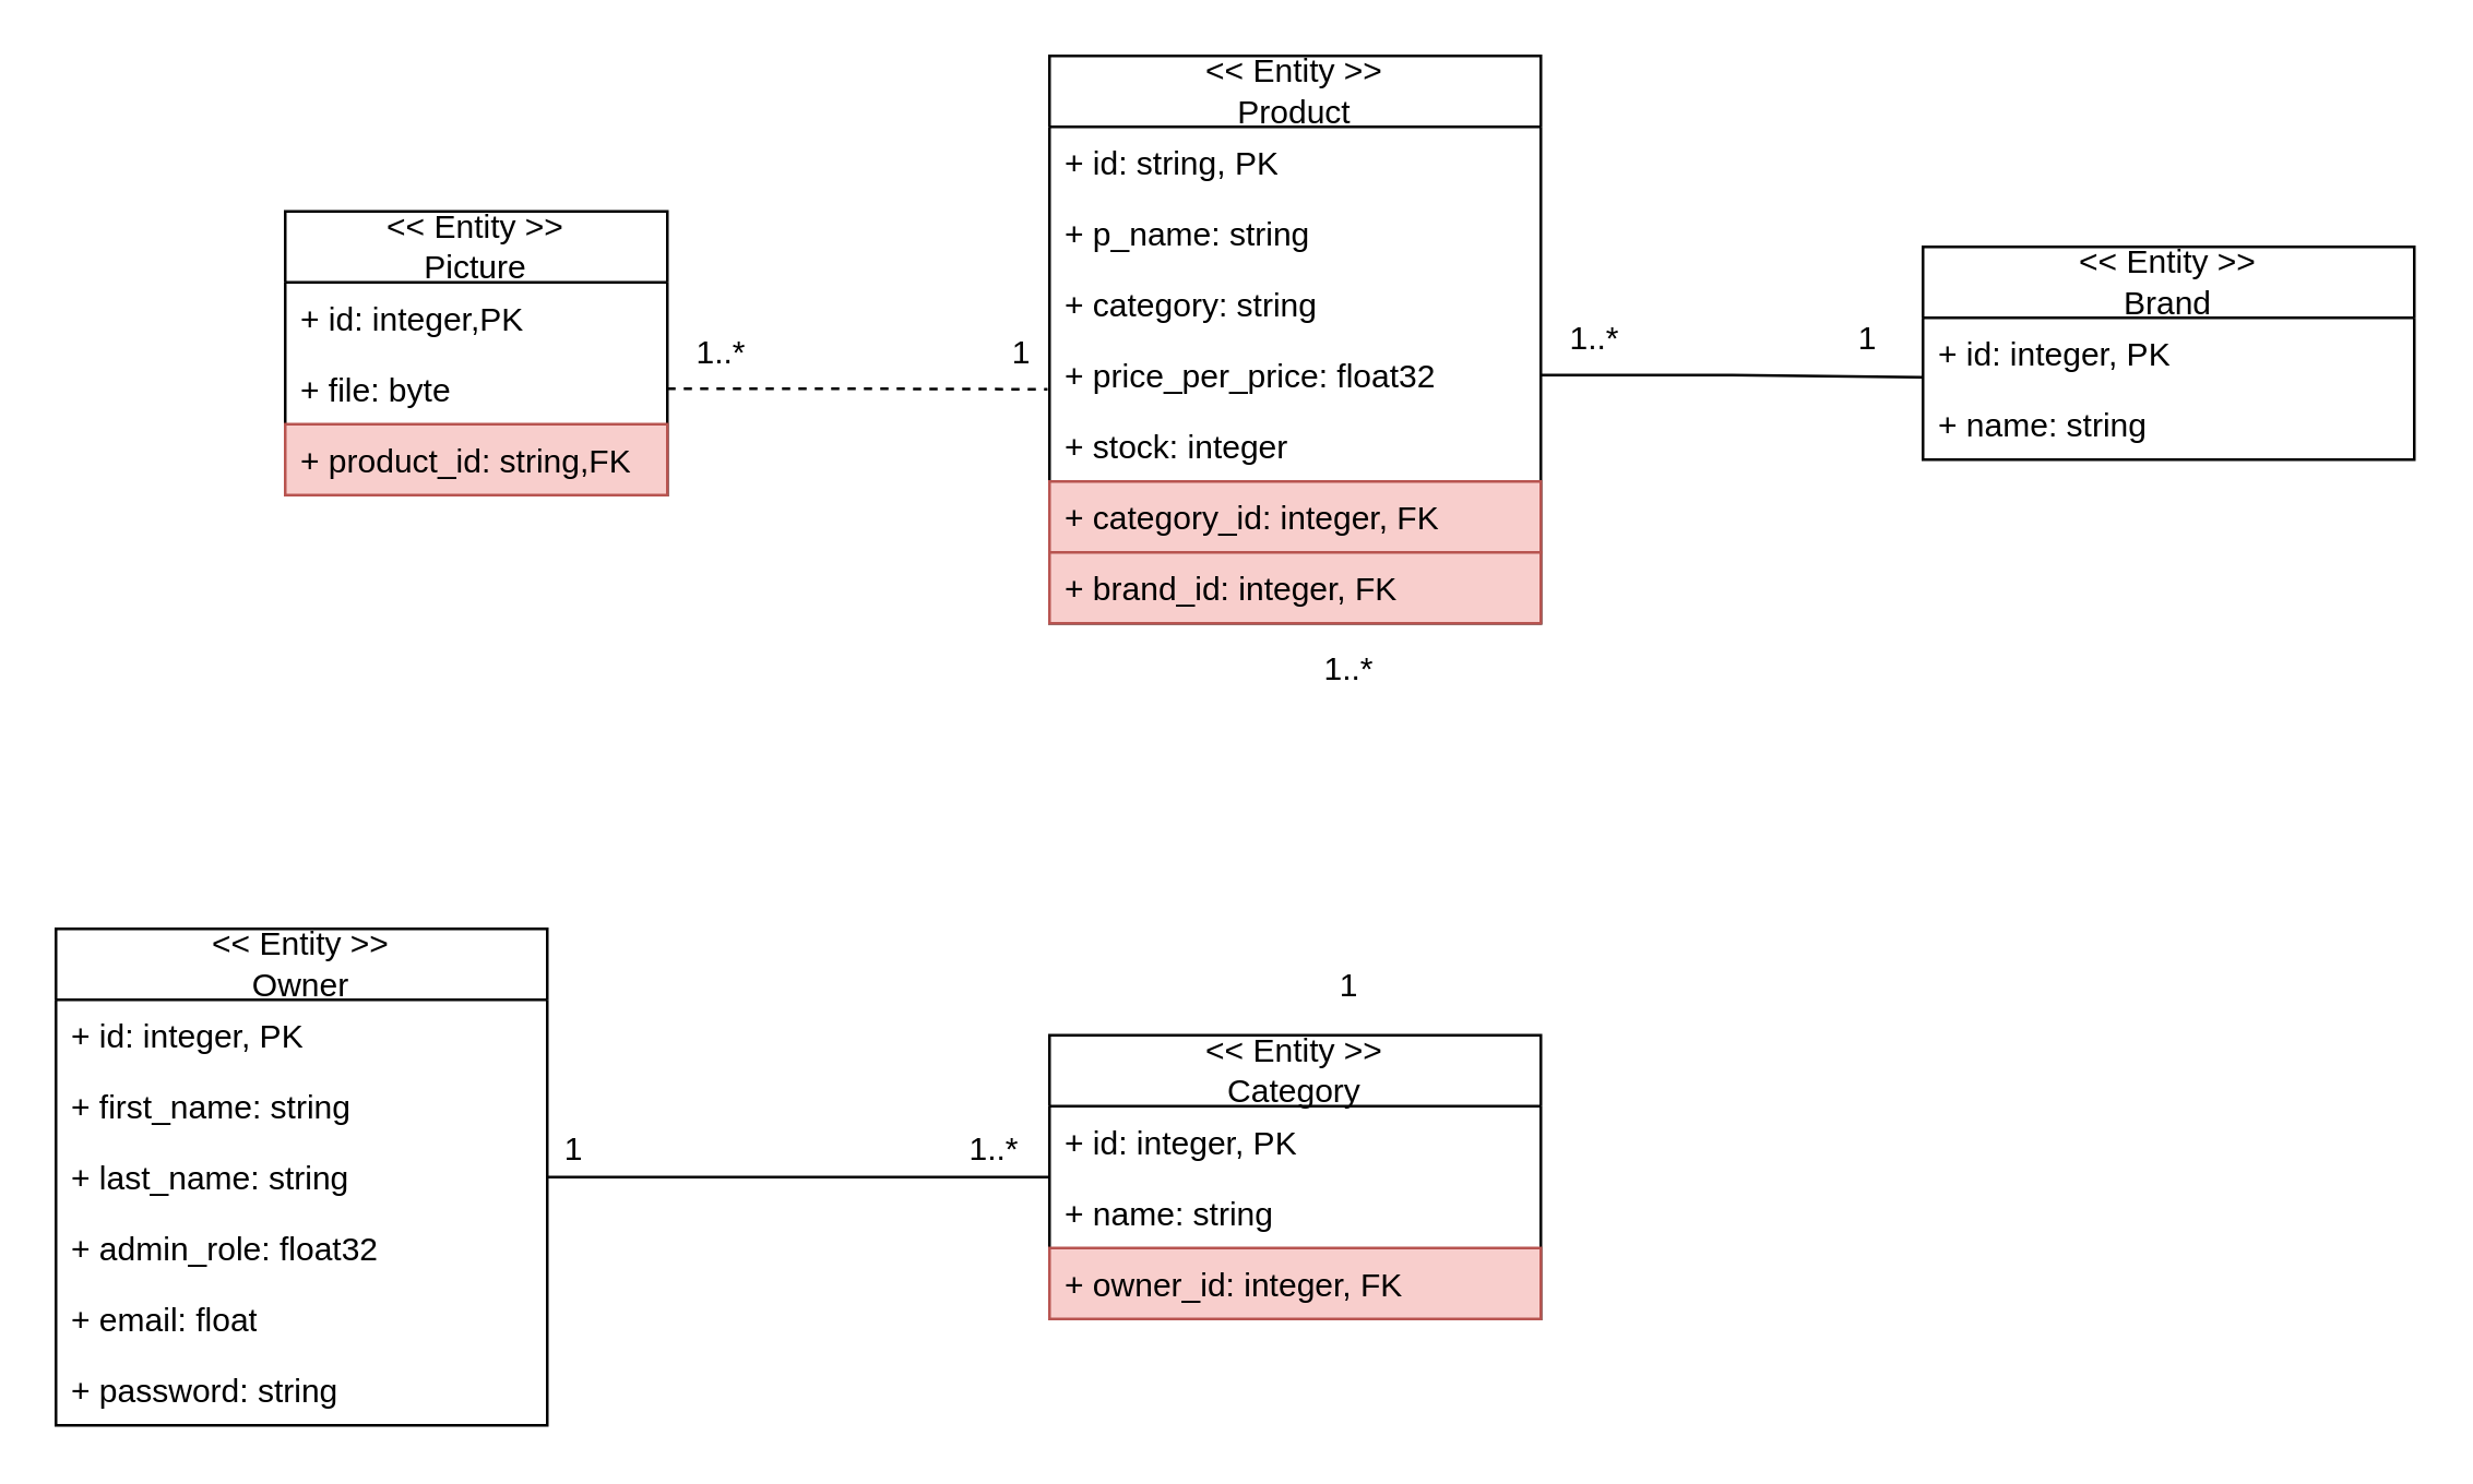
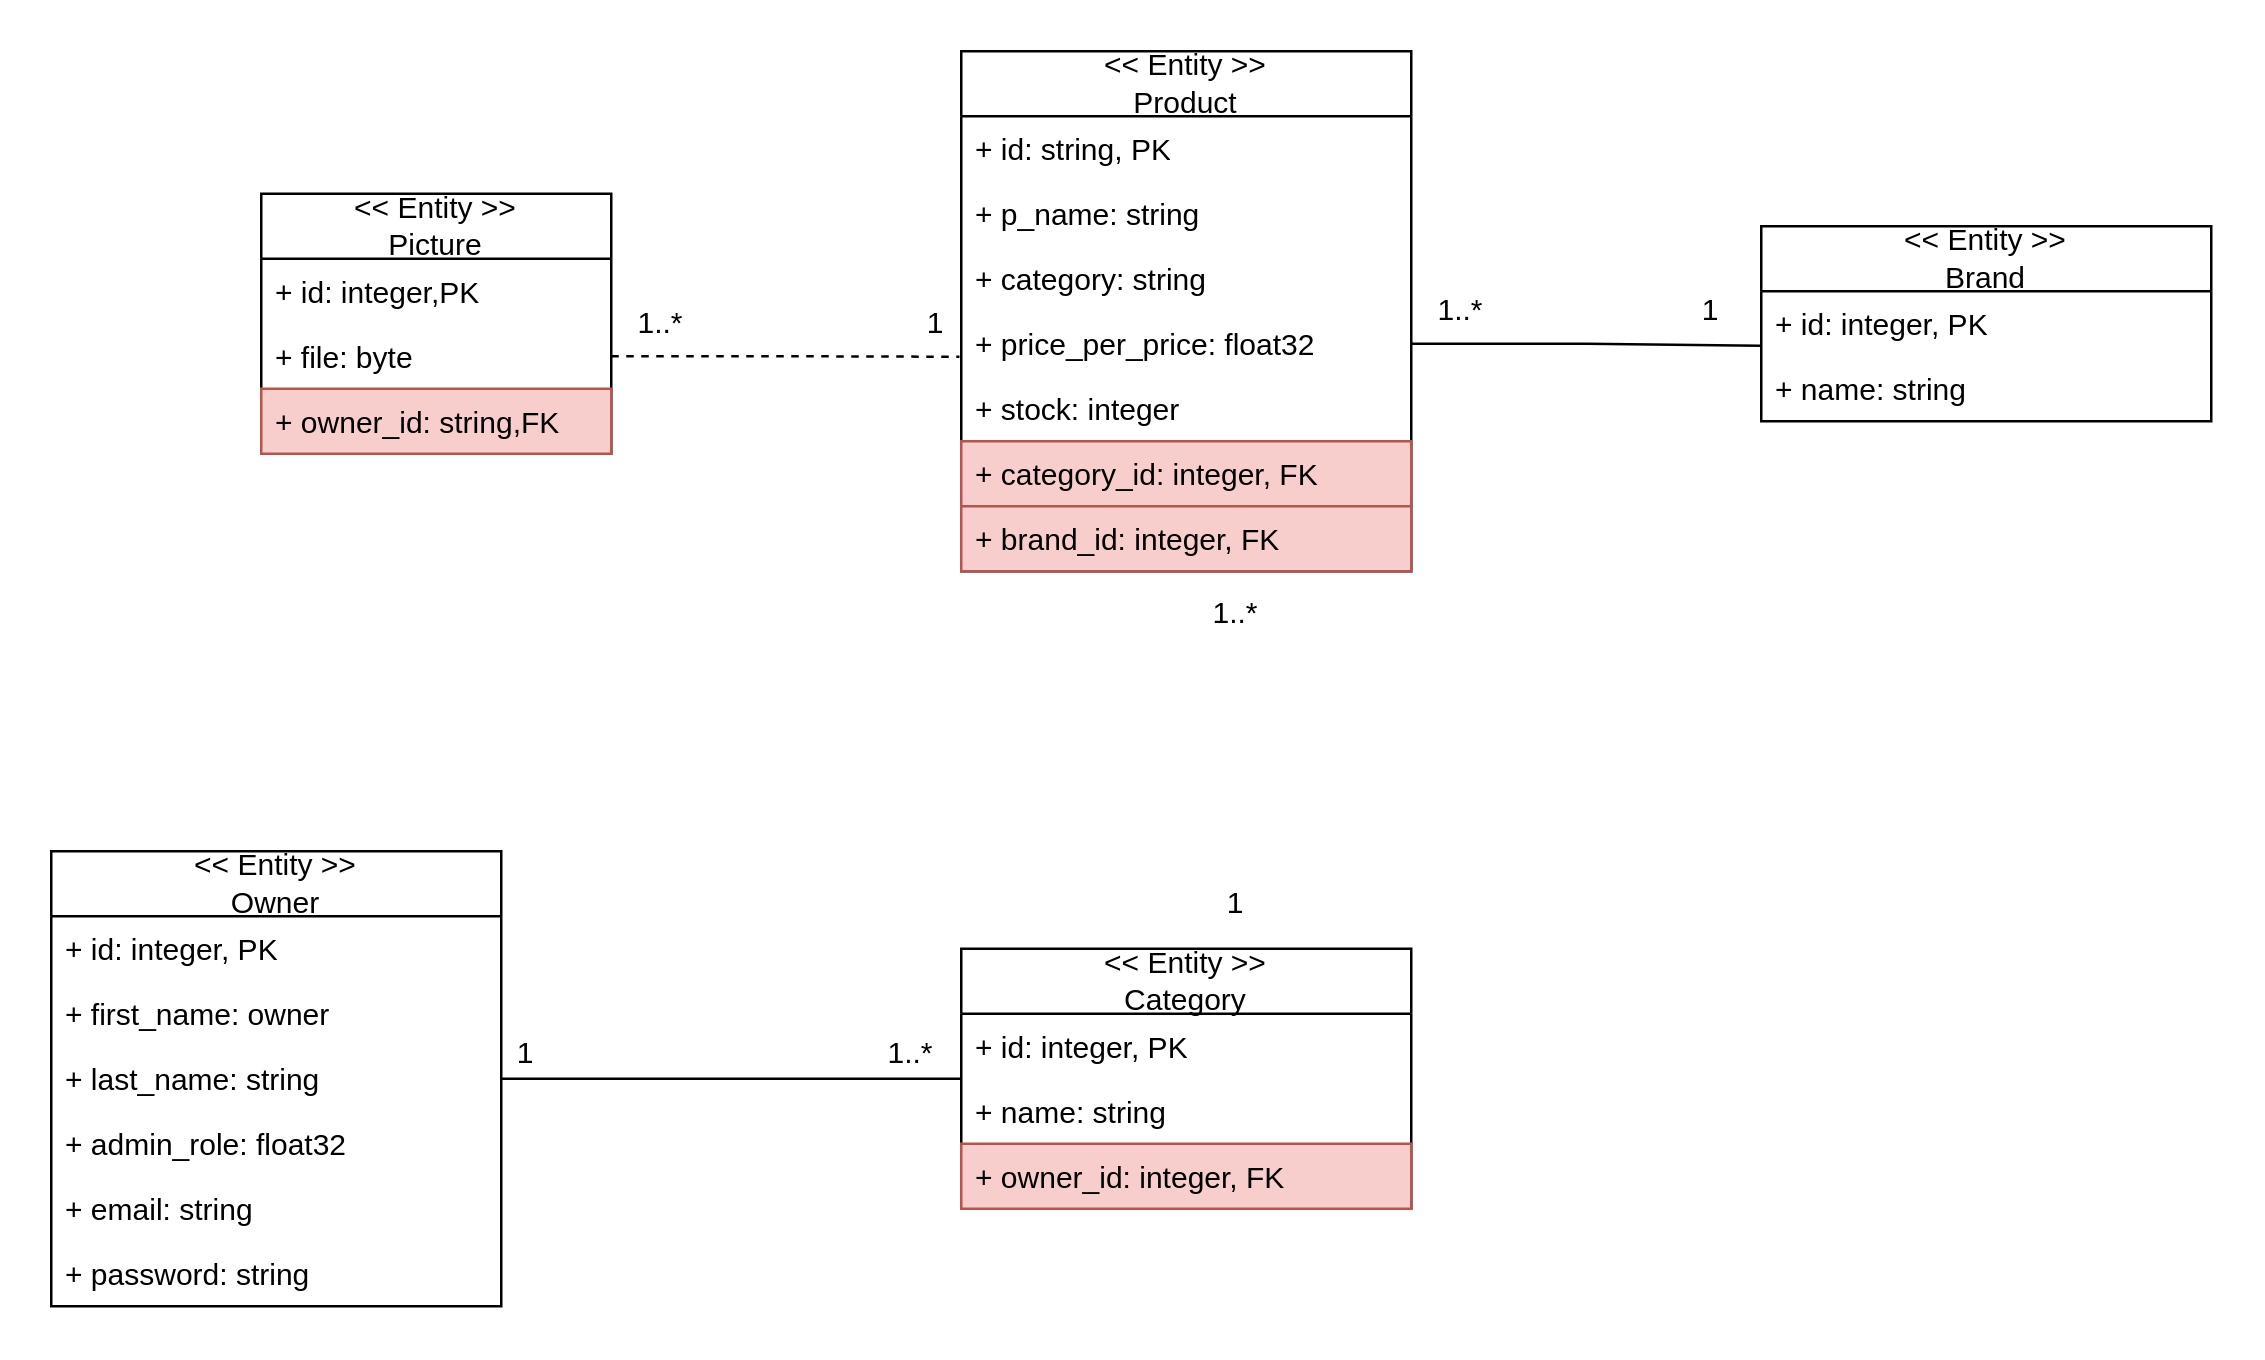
  <mxCell id="0" />
  <mxCell id="1" parent="0" />
  <mxCell id="2" value="&amp;lt;&amp;lt; Entity &amp;gt;&amp;gt;&lt;div&gt;Product&lt;/div&gt;" style="swimlane;fontStyle=0;childLayout=stackLayout;horizontal=1;startSize=26;fillColor=none;horizontalStack=0;resizeParent=1;resizeParentMax=0;resizeLast=0;collapsible=1;marginBottom=0;whiteSpace=wrap;html=1;" vertex="1" parent="1"><mxGeometry x="384" y="20" width="180" height="208" as="geometry" /></mxCell>
  <mxCell id="3" value="+ id: string, PK" style="text;strokeColor=none;fillColor=none;align=left;verticalAlign=top;spacingLeft=4;spacingRight=4;overflow=hidden;rotatable=0;points=[[0,0.5],[1,0.5]];portConstraint=eastwest;whiteSpace=wrap;html=1;" vertex="1" parent="2"><mxGeometry y="26" width="180" height="26" as="geometry" /></mxCell>
  <mxCell id="4" value="+ p_name: string" style="text;strokeColor=none;fillColor=none;align=left;verticalAlign=top;spacingLeft=4;spacingRight=4;overflow=hidden;rotatable=0;points=[[0,0.5],[1,0.5]];portConstraint=eastwest;whiteSpace=wrap;html=1;" vertex="1" parent="2"><mxGeometry y="52" width="180" height="26" as="geometry" /></mxCell>
  <mxCell id="5" value="+ category: string&lt;div&gt;&lt;br&gt;&lt;/div&gt;" style="text;strokeColor=none;fillColor=none;align=left;verticalAlign=top;spacingLeft=4;spacingRight=4;overflow=hidden;rotatable=0;points=[[0,0.5],[1,0.5]];portConstraint=eastwest;whiteSpace=wrap;html=1;" vertex="1" parent="2"><mxGeometry y="78" width="180" height="26" as="geometry" /></mxCell>
  <mxCell id="6" value="+ price_per_price: float32&lt;div&gt;&lt;br&gt;&lt;/div&gt;" style="text;strokeColor=none;fillColor=none;align=left;verticalAlign=top;spacingLeft=4;spacingRight=4;overflow=hidden;rotatable=0;points=[[0,0.5],[1,0.5]];portConstraint=eastwest;whiteSpace=wrap;html=1;" vertex="1" parent="2"><mxGeometry y="104" width="180" height="26" as="geometry" /></mxCell>
  <mxCell id="7" value="+ stock: integer" style="text;strokeColor=none;fillColor=none;align=left;verticalAlign=top;spacingLeft=4;spacingRight=4;overflow=hidden;rotatable=0;points=[[0,0.5],[1,0.5]];portConstraint=eastwest;whiteSpace=wrap;html=1;" vertex="1" parent="2"><mxGeometry y="130" width="180" height="26" as="geometry" /></mxCell>
  <mxCell id="8" value="+ category_id: integer, FK" style="text;strokeColor=#b85450;fillColor=#f8cecc;align=left;verticalAlign=top;spacingLeft=4;spacingRight=4;overflow=hidden;rotatable=0;points=[[0,0.5],[1,0.5]];portConstraint=eastwest;whiteSpace=wrap;html=1;" vertex="1" parent="2"><mxGeometry y="156" width="180" height="26" as="geometry" /></mxCell>
  <mxCell id="9" value="+ brand_id: integer, FK" style="text;strokeColor=#b85450;fillColor=#f8cecc;align=left;verticalAlign=top;spacingLeft=4;spacingRight=4;overflow=hidden;rotatable=0;points=[[0,0.5],[1,0.5]];portConstraint=eastwest;whiteSpace=wrap;html=1;" vertex="1" parent="2"><mxGeometry y="182" width="180" height="26" as="geometry" /></mxCell>
  <mxCell id="10" value="&amp;lt;&amp;lt; Entity &amp;gt;&amp;gt;&lt;div&gt;Brand&lt;/div&gt;" style="swimlane;fontStyle=0;childLayout=stackLayout;horizontal=1;startSize=26;fillColor=none;horizontalStack=0;resizeParent=1;resizeParentMax=0;resizeLast=0;collapsible=1;marginBottom=0;whiteSpace=wrap;html=1;" vertex="1" parent="1"><mxGeometry x="704" y="90" width="180" height="78" as="geometry" /></mxCell>
  <mxCell id="11" value="+ id: integer, PK" style="text;strokeColor=none;fillColor=none;align=left;verticalAlign=top;spacingLeft=4;spacingRight=4;overflow=hidden;rotatable=0;points=[[0,0.5],[1,0.5]];portConstraint=eastwest;whiteSpace=wrap;html=1;" vertex="1" parent="10"><mxGeometry y="26" width="180" height="26" as="geometry" /></mxCell>
  <mxCell id="12" value="+ name: string" style="text;strokeColor=none;fillColor=none;align=left;verticalAlign=top;spacingLeft=4;spacingRight=4;overflow=hidden;rotatable=0;points=[[0,0.5],[1,0.5]];portConstraint=eastwest;whiteSpace=wrap;html=1;" vertex="1" parent="10"><mxGeometry y="52" width="180" height="26" as="geometry" /></mxCell>
  <mxCell id="13" value="&amp;lt;&amp;lt; Entity &amp;gt;&amp;gt;&lt;div&gt;Category&lt;/div&gt;" style="swimlane;fontStyle=0;childLayout=stackLayout;horizontal=1;startSize=26;fillColor=none;horizontalStack=0;resizeParent=1;resizeParentMax=0;resizeLast=0;collapsible=1;marginBottom=0;whiteSpace=wrap;html=1;" vertex="1" parent="1"><mxGeometry x="384" y="379" width="180" height="104" as="geometry" /></mxCell>
  <mxCell id="14" value="+ id: integer, PK" style="text;strokeColor=none;fillColor=none;align=left;verticalAlign=top;spacingLeft=4;spacingRight=4;overflow=hidden;rotatable=0;points=[[0,0.5],[1,0.5]];portConstraint=eastwest;whiteSpace=wrap;html=1;" vertex="1" parent="13"><mxGeometry y="26" width="180" height="26" as="geometry" /></mxCell>
  <mxCell id="15" value="+ name: string" style="text;strokeColor=none;fillColor=none;align=left;verticalAlign=top;spacingLeft=4;spacingRight=4;overflow=hidden;rotatable=0;points=[[0,0.5],[1,0.5]];portConstraint=eastwest;whiteSpace=wrap;html=1;" vertex="1" parent="13"><mxGeometry y="52" width="180" height="26" as="geometry" /></mxCell>
  <mxCell id="16" value="+ owner_id: integer, FK" style="text;strokeColor=#b85450;fillColor=#f8cecc;align=left;verticalAlign=top;spacingLeft=4;spacingRight=4;overflow=hidden;rotatable=0;points=[[0,0.5],[1,0.5]];portConstraint=eastwest;whiteSpace=wrap;html=1;" vertex="1" parent="13"><mxGeometry y="78" width="180" height="26" as="geometry" /></mxCell>
  <mxCell id="17" value="&amp;lt;&amp;lt; Entity &amp;gt;&amp;gt;&lt;div&gt;Owner&lt;/div&gt;" style="swimlane;fontStyle=0;childLayout=stackLayout;horizontal=1;startSize=26;fillColor=none;horizontalStack=0;resizeParent=1;resizeParentMax=0;resizeLast=0;collapsible=1;marginBottom=0;whiteSpace=wrap;html=1;" vertex="1" parent="1"><mxGeometry x="20" y="340" width="180" height="182" as="geometry" /></mxCell>
  <mxCell id="18" value="+ id: integer, PK" style="text;strokeColor=none;fillColor=none;align=left;verticalAlign=top;spacingLeft=4;spacingRight=4;overflow=hidden;rotatable=0;points=[[0,0.5],[1,0.5]];portConstraint=eastwest;whiteSpace=wrap;html=1;" vertex="1" parent="17"><mxGeometry y="26" width="180" height="26" as="geometry" /></mxCell>
- <mxCell id="19" value="+ first_name: string" style="text;strokeColor=none;fillColor=none;align=left;verticalAlign=top;spacingLeft=4;spacingRight=4;overflow=hidden;rotatable=0;points=[[0,0.5],[1,0.5]];portConstraint=eastwest;whiteSpace=wrap;html=1;" vertex="1" parent="17"><mxGeometry y="52" width="180" height="26" as="geometry" /></mxCell>
+ <mxCell id="19" value="+ first_name: owner" style="text;strokeColor=none;fillColor=none;align=left;verticalAlign=top;spacingLeft=4;spacingRight=4;overflow=hidden;rotatable=0;points=[[0,0.5],[1,0.5]];portConstraint=eastwest;whiteSpace=wrap;html=1;" vertex="1" parent="17"><mxGeometry y="52" width="180" height="26" as="geometry" /></mxCell>
  <mxCell id="20" value="+ last_name: string&lt;div&gt;&lt;br&gt;&lt;/div&gt;" style="text;strokeColor=none;fillColor=none;align=left;verticalAlign=top;spacingLeft=4;spacingRight=4;overflow=hidden;rotatable=0;points=[[0,0.5],[1,0.5]];portConstraint=eastwest;whiteSpace=wrap;html=1;" vertex="1" parent="17"><mxGeometry y="78" width="180" height="26" as="geometry" /></mxCell>
  <mxCell id="21" value="+ admin_role: float32&lt;div&gt;&lt;br&gt;&lt;/div&gt;" style="text;strokeColor=none;fillColor=none;align=left;verticalAlign=top;spacingLeft=4;spacingRight=4;overflow=hidden;rotatable=0;points=[[0,0.5],[1,0.5]];portConstraint=eastwest;whiteSpace=wrap;html=1;" vertex="1" parent="17"><mxGeometry y="104" width="180" height="26" as="geometry" /></mxCell>
- <mxCell id="22" value="+ email: float" style="text;strokeColor=none;fillColor=none;align=left;verticalAlign=top;spacingLeft=4;spacingRight=4;overflow=hidden;rotatable=0;points=[[0,0.5],[1,0.5]];portConstraint=eastwest;whiteSpace=wrap;html=1;" vertex="1" parent="17"><mxGeometry y="130" width="180" height="26" as="geometry" /></mxCell>
+ <mxCell id="22" value="+ email: string" style="text;strokeColor=none;fillColor=none;align=left;verticalAlign=top;spacingLeft=4;spacingRight=4;overflow=hidden;rotatable=0;points=[[0,0.5],[1,0.5]];portConstraint=eastwest;whiteSpace=wrap;html=1;" vertex="1" parent="17"><mxGeometry y="130" width="180" height="26" as="geometry" /></mxCell>
  <mxCell id="23" value="+ password: string" style="text;align=left;verticalAlign=top;spacingLeft=4;spacingRight=4;overflow=hidden;rotatable=0;points=[[0,0.5],[1,0.5]];portConstraint=eastwest;whiteSpace=wrap;html=1;" vertex="1" parent="17"><mxGeometry y="156" width="180" height="26" as="geometry" /></mxCell>
  <mxCell id="24" value="&amp;lt;&amp;lt; Entity &amp;gt;&amp;gt;&lt;div&gt;Picture&lt;/div&gt;" style="swimlane;fontStyle=0;childLayout=stackLayout;horizontal=1;startSize=26;fillColor=none;horizontalStack=0;resizeParent=1;resizeParentMax=0;resizeLast=0;collapsible=1;marginBottom=0;whiteSpace=wrap;html=1;" vertex="1" parent="1"><mxGeometry x="104" y="77" width="140" height="104" as="geometry" /></mxCell>
  <mxCell id="25" value="+ id: integer,PK" style="text;strokeColor=none;fillColor=none;align=left;verticalAlign=top;spacingLeft=4;spacingRight=4;overflow=hidden;rotatable=0;points=[[0,0.5],[1,0.5]];portConstraint=eastwest;whiteSpace=wrap;html=1;" vertex="1" parent="24"><mxGeometry y="26" width="140" height="26" as="geometry" /></mxCell>
  <mxCell id="26" value="+ file: byte" style="text;strokeColor=none;fillColor=none;align=left;verticalAlign=top;spacingLeft=4;spacingRight=4;overflow=hidden;rotatable=0;points=[[0,0.5],[1,0.5]];portConstraint=eastwest;whiteSpace=wrap;html=1;" vertex="1" parent="24"><mxGeometry y="52" width="140" height="26" as="geometry" /></mxCell>
- <mxCell id="27" value="+ product_id: string,FK" style="text;strokeColor=#b85450;fillColor=#f8cecc;align=left;verticalAlign=top;spacingLeft=4;spacingRight=4;overflow=hidden;rotatable=0;points=[[0,0.5],[1,0.5]];portConstraint=eastwest;whiteSpace=wrap;html=1;" vertex="1" parent="24"><mxGeometry y="78" width="140" height="26" as="geometry" /></mxCell>
+ <mxCell id="27" value="+ owner_id: string,FK" style="text;strokeColor=#b85450;fillColor=#f8cecc;align=left;verticalAlign=top;spacingLeft=4;spacingRight=4;overflow=hidden;rotatable=0;points=[[0,0.5],[1,0.5]];portConstraint=eastwest;whiteSpace=wrap;html=1;" vertex="1" parent="24"><mxGeometry y="78" width="140" height="26" as="geometry" /></mxCell>
  <mxCell id="28" style="edgeStyle=orthogonalEdgeStyle;rounded=0;orthogonalLoop=1;jettySize=auto;html=1;entryX=-0.002;entryY=0.84;entryDx=0;entryDy=0;entryPerimeter=0;endArrow=none;endFill=0;" edge="1" parent="1" source="6" target="11"><mxGeometry relative="1" as="geometry" /></mxCell>
  <mxCell id="29" style="edgeStyle=orthogonalEdgeStyle;rounded=0;orthogonalLoop=1;jettySize=auto;html=1;exitX=1;exitY=0.5;exitDx=0;exitDy=0;entryX=0;entryY=0;entryDx=0;entryDy=0;entryPerimeter=0;strokeWidth=1;endArrow=none;endFill=0;" edge="1" parent="1" source="20" target="15"><mxGeometry relative="1" as="geometry"><Array as="points"><mxPoint x="340" y="431" /><mxPoint x="340" y="431" /></Array></mxGeometry></mxCell>
  <mxCell id="30" style="edgeStyle=orthogonalEdgeStyle;rounded=0;orthogonalLoop=1;jettySize=auto;html=1;entryX=-0.004;entryY=0.7;entryDx=0;entryDy=0;entryPerimeter=0;endArrow=none;endFill=0;dashed=1;" edge="1" parent="1" source="26" target="6"><mxGeometry relative="1" as="geometry" /></mxCell>
  <mxCell id="31" value="1" style="text;html=1;align=center;verticalAlign=middle;whiteSpace=wrap;rounded=0;" vertex="1" parent="1"><mxGeometry x="364" y="118.5" width="20" height="21" as="geometry" /></mxCell>
  <mxCell id="32" value="1..*" style="text;html=1;align=center;verticalAlign=middle;whiteSpace=wrap;rounded=0;" vertex="1" parent="1"><mxGeometry x="254" y="118.5" width="20" height="21" as="geometry" /></mxCell>
  <mxCell id="33" value="1..*" style="text;html=1;align=center;verticalAlign=middle;whiteSpace=wrap;rounded=0;" vertex="1" parent="1"><mxGeometry x="484" y="234" width="20" height="21" as="geometry" /></mxCell>
  <mxCell id="34" value="1" style="text;html=1;align=center;verticalAlign=middle;whiteSpace=wrap;rounded=0;" vertex="1" parent="1"><mxGeometry x="484" y="350" width="20" height="21" as="geometry" /></mxCell>
  <mxCell id="35" value="1" style="text;html=1;align=center;verticalAlign=middle;whiteSpace=wrap;rounded=0;" vertex="1" parent="1"><mxGeometry x="674" y="113.5" width="20" height="21" as="geometry" /></mxCell>
  <mxCell id="36" value="1..*" style="text;html=1;align=center;verticalAlign=middle;whiteSpace=wrap;rounded=0;" vertex="1" parent="1"><mxGeometry x="574" y="113.5" width="20" height="21" as="geometry" /></mxCell>
  <mxCell id="37" value="1" style="text;html=1;align=center;verticalAlign=middle;whiteSpace=wrap;rounded=0;" vertex="1" parent="1"><mxGeometry x="200" y="410" width="20" height="21" as="geometry" /></mxCell>
  <mxCell id="38" value="1..*" style="text;html=1;align=center;verticalAlign=middle;whiteSpace=wrap;rounded=0;" vertex="1" parent="1"><mxGeometry x="354" y="410" width="20" height="21" as="geometry" /></mxCell>
